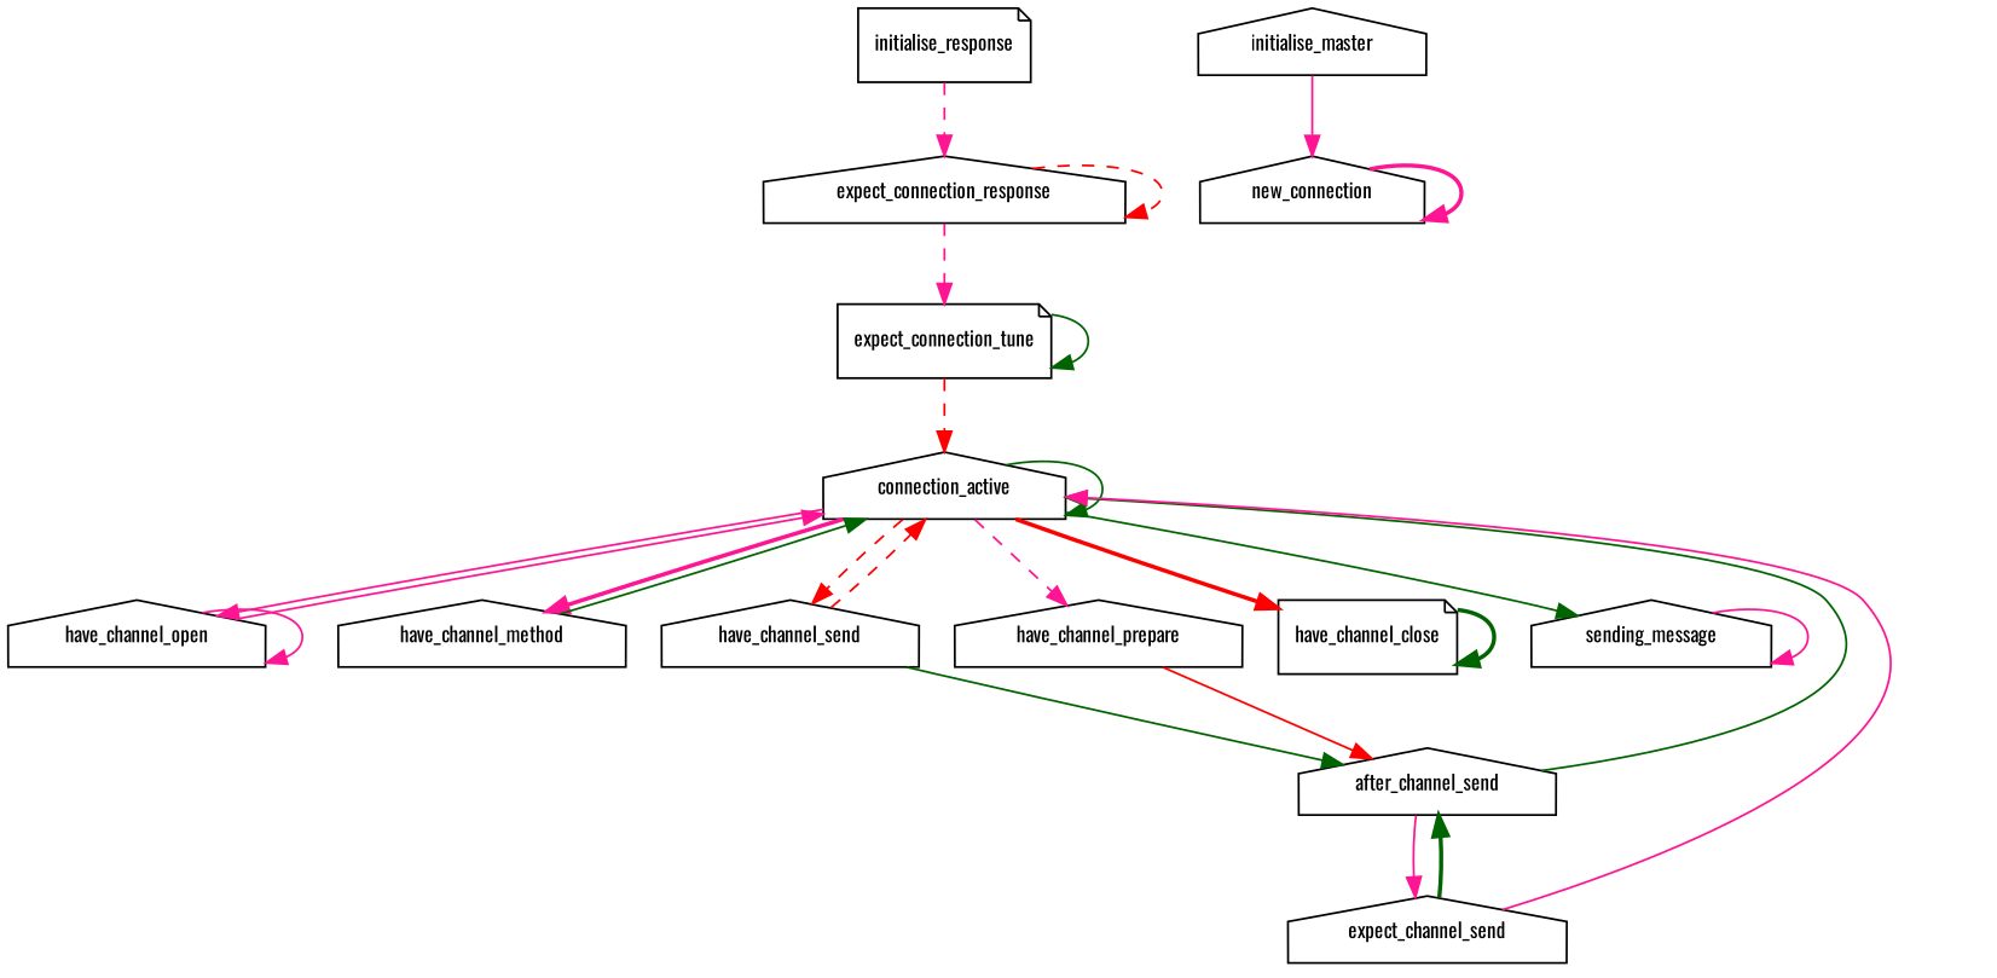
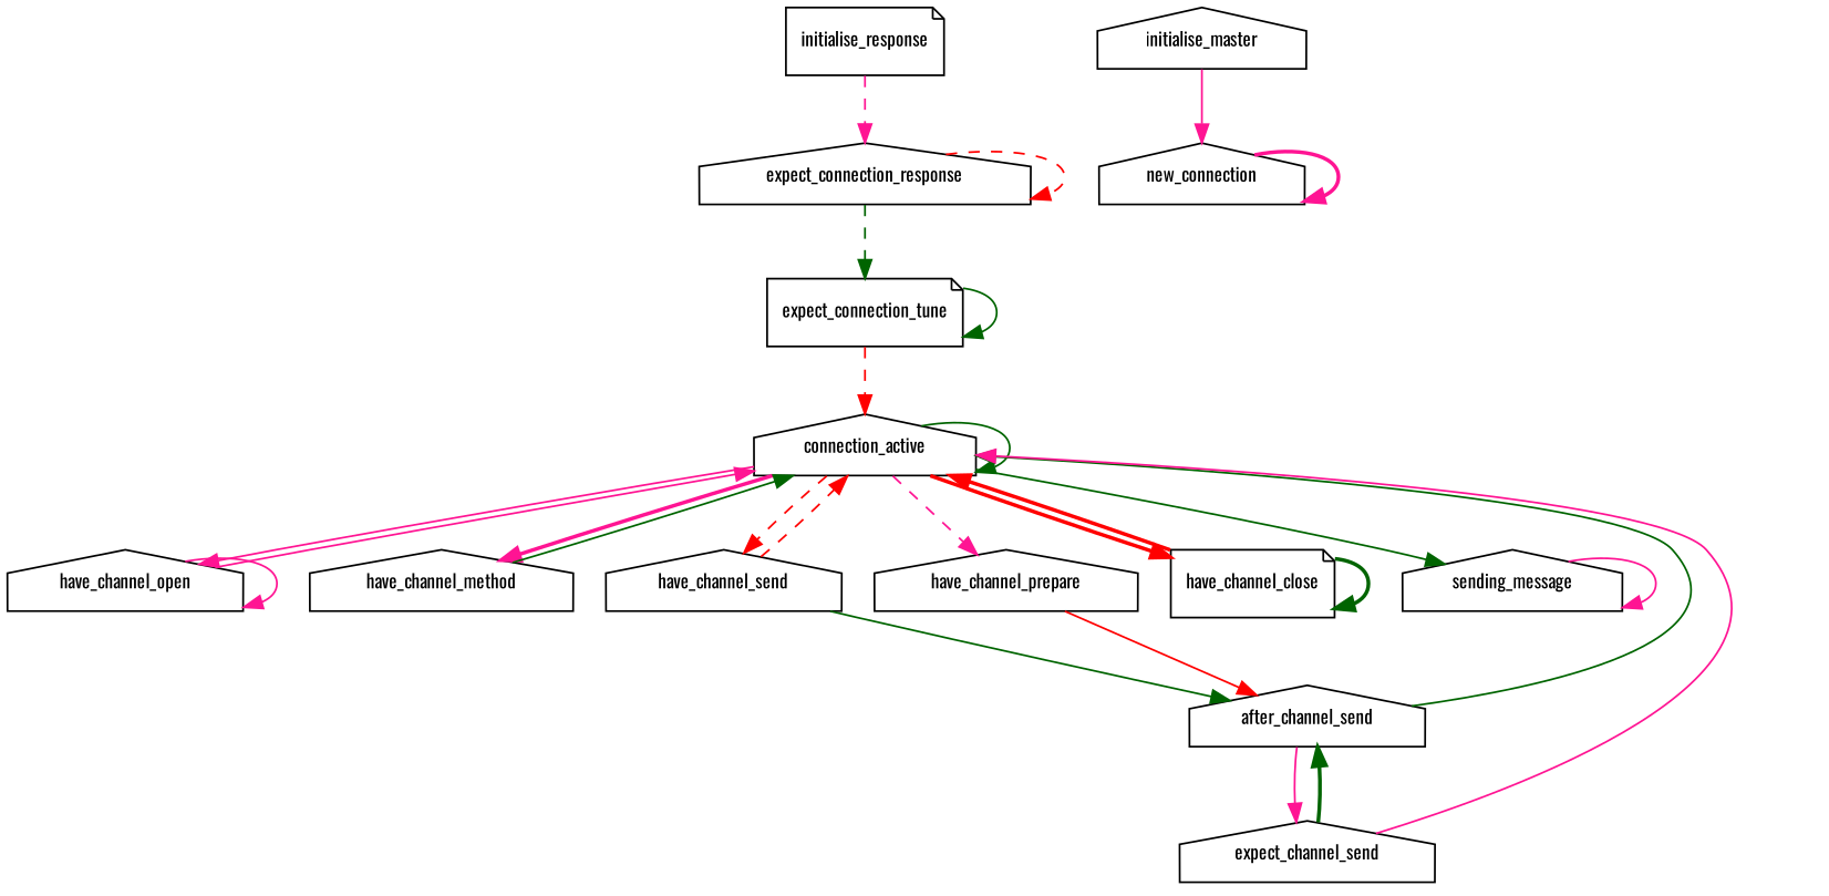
  digraph {
    fontname=Oswald
    node [fontname=Oswald fontsize=10 shape=house]
    edge [color=deeppink fontname=Oswald style=solid]
    n1 [label=initialise_response shape=note]
    expect_connection_response
    expect_connection_tune [shape=note]
    connection_active
    have_channel_open
    have_channel_method
    have_channel_send
    have_channel_prepare
    have_channel_close [shape=note]
    sending_message
    after_channel_send
    expect_channel_send
    initialise_master
    new_connection
    subgraph sub_1 {
      n1
      expect_connection_response
      expect_connection_tune
      connection_active
      have_channel_open
      have_channel_method
      have_channel_send
      have_channel_prepare
      have_channel_close
      sending_message
      after_channel_send
      expect_channel_send
    }
    subgraph sub_2 {
      initialise_master
      new_connection
    }
    n1 -> expect_connection_response [style=dashed]
    expect_connection_response -> expect_connection_response [color=red style=dashed]
-   expect_connection_response -> expect_connection_tune [style=dashed]
+   expect_connection_response -> expect_connection_tune [color=darkgreen style=dashed]
    expect_connection_tune -> expect_connection_tune [color=darkgreen]
    expect_connection_tune -> connection_active [color=red style=dashed]
    connection_active -> connection_active [color=darkgreen]
    connection_active -> have_channel_open
    connection_active -> have_channel_method [style=bold]
    connection_active -> have_channel_send [color=red style=dashed]
    connection_active -> have_channel_prepare [style=dashed]
    connection_active -> have_channel_close [color=red style=bold]
    connection_active -> sending_message [color=darkgreen]
    have_channel_open -> connection_active
    have_channel_open -> have_channel_open
    have_channel_method -> connection_active [color=darkgreen]
    have_channel_send -> connection_active [color=red style=dashed]
    have_channel_send -> after_channel_send [color=darkgreen]
    have_channel_prepare -> after_channel_send [color=red]
+   have_channel_close -> connection_active [color=red style=bold]
    have_channel_close -> have_channel_close [color=darkgreen style=bold]
    sending_message -> sending_message
    after_channel_send -> connection_active [color=darkgreen]
    after_channel_send -> expect_channel_send
    expect_channel_send -> connection_active
    expect_channel_send -> after_channel_send [color=darkgreen style=bold]
    initialise_master -> new_connection
    new_connection -> new_connection [style=bold]
  }
